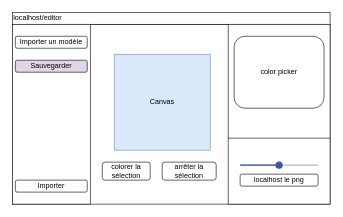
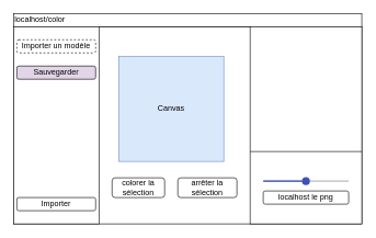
  <mxCell id="0" />
  <mxCell id="1" parent="0" />
  <mxCell id="2" value="" style="rounded=0;whiteSpace=wrap;html=1;" vertex="1" parent="1"><mxGeometry x="20" y="40" width="530" height="300" as="geometry" /></mxCell>
- <mxCell id="3" value="&lt;div align=&quot;left&quot;&gt;localhost/editor&lt;br&gt;&lt;/div&gt;" style="rounded=0;whiteSpace=wrap;html=1;align=left;" vertex="1" parent="1"><mxGeometry x="20" y="20" width="530" height="20" as="geometry" /></mxCell>
- <mxCell id="4" value="Canvas" style="whiteSpace=wrap;html=1;aspect=fixed;fillColor=#dae8fc;strokeColor=#6c8ebf;" vertex="1" parent="1"><mxGeometry x="190" y="90" width="160" height="160" as="geometry" /></mxCell>
+ <mxCell id="3" value="&lt;div align=&quot;left&quot;&gt;localhost/color&lt;br&gt;&lt;/div&gt;" style="rounded=0;whiteSpace=wrap;html=1;align=left;" vertex="1" parent="1"><mxGeometry x="20" y="20" width="530" height="20" as="geometry" /></mxCell>
+ <mxCell id="4" value="Canvas" style="whiteSpace=wrap;html=1;aspect=fixed;fillColor=#dae8fc;strokeColor=#6c8ebf;" vertex="1" parent="1"><mxGeometry x="180" y="85" width="160" height="160" as="geometry" /></mxCell>
  <mxCell id="5" value="" style="rounded=0;whiteSpace=wrap;html=1;" vertex="1" parent="1"><mxGeometry x="20" y="40" width="130" height="300" as="geometry" /></mxCell>
- <mxCell id="6" value="Importer un modèle" style="rounded=1;whiteSpace=wrap;html=1;" vertex="1" parent="1"><mxGeometry x="25" y="60" width="120" height="20" as="geometry" /></mxCell>
+ <mxCell id="6" value="Importer un modèle" style="rounded=1;whiteSpace=wrap;html=1;dashed=1;" vertex="1" parent="1"><mxGeometry x="25" y="60" width="120" height="20" as="geometry" /></mxCell>
  <mxCell id="7" value="Importer" style="rounded=1;whiteSpace=wrap;html=1;" vertex="1" parent="1"><mxGeometry x="25" y="300" width="120" height="20" as="geometry" /></mxCell>
  <mxCell id="8" value="Sauvegarder" style="rounded=1;whiteSpace=wrap;html=1;fillColor=#e1d5e7;" vertex="1" parent="1"><mxGeometry x="25" y="100" width="120" height="20" as="geometry" /></mxCell>
  <mxCell id="9" value="" style="rounded=0;whiteSpace=wrap;html=1;" vertex="1" parent="1"><mxGeometry x="380" y="40" width="170" height="300" as="geometry" /></mxCell>
- <mxCell id="10" value="color picker" style="rounded=1;whiteSpace=wrap;html=1;" vertex="1" parent="1"><mxGeometry x="390" y="60" width="150" height="120" as="geometry" /></mxCell>
  <mxCell id="11" value="" style="endArrow=none;html=1;rounded=0;" edge="1" parent="1" target="9"><mxGeometry width="50" height="50" relative="1" as="geometry"><mxPoint x="380" y="230" as="sourcePoint" /><mxPoint x="430" y="180" as="targetPoint" /><Array as="points"><mxPoint x="550" y="230" /></Array></mxGeometry></mxCell>
  <mxCell id="12" value="arrêter la sélection" style="rounded=1;whiteSpace=wrap;html=1;" vertex="1" parent="1"><mxGeometry x="270" y="270" width="90" height="30" as="geometry" /></mxCell>
  <mxCell id="13" value="colorer la sélection" style="rounded=1;whiteSpace=wrap;html=1;" vertex="1" parent="1"><mxGeometry x="170" y="270" width="80" height="30" as="geometry" /></mxCell>
  <mxCell id="14" value="" style="dashed=0;verticalLabelPosition=bottom;verticalAlign=top;align=center;shape=mxgraph.gmdl.slider2;barPos=50;strokeColor=#3F51B5;opacity=100;strokeWidth=2;fillColor=#3F51B5;handleSize=10;shadow=0;html=1;" vertex="1" parent="1"><mxGeometry x="400" y="270" width="130" height="10" as="geometry" /></mxCell>
  <mxCell id="15" value="localhost le png" style="rounded=1;whiteSpace=wrap;html=1;" vertex="1" parent="1"><mxGeometry x="400" y="290" width="130" height="20" as="geometry" /></mxCell>
